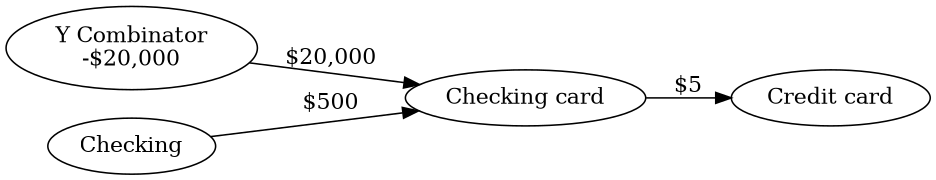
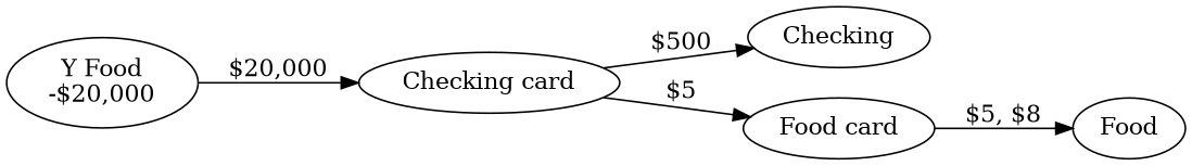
  digraph {
    rankdir=LR
-   n1 [label="Y Combinator\n-$20,000"]
+   n1 [label="Y Food\n-$20,000"]
    n2 [label="Checking card"]
    n3 [label=Checking]
-   "Credit card"
+   "Credit card" [label="Food card"]
+   Food
    n1 -> n2 [label="$20,000"]
-   n3 -> n2 [label="$500"]
+   n2 -> n3 [label="$500"]
    n2 -> "Credit card" [label="$5"]
+   "Credit card" -> Food [label="$5, $8"]
  }
